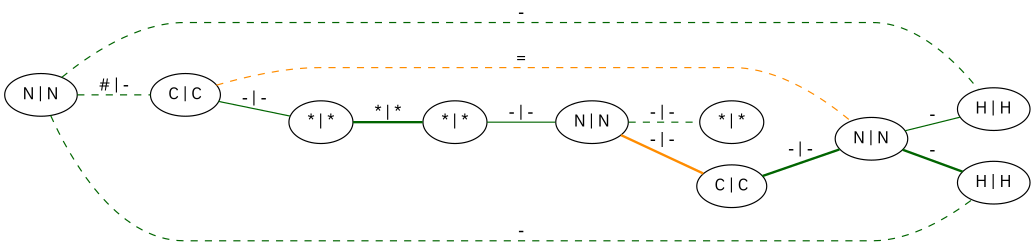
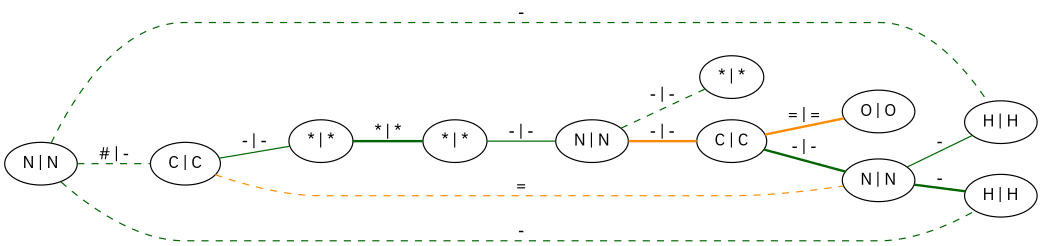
  graph {
    rankdir=LR
    fontname="IBM Plex Sans"
    node [fontname="IBM Plex Sans"]
    edge [color=darkgreen style=dashed fontname="IBM Plex Sans"]
    n1 [label="N | N"]
    n2 [label="C | C"]
    n3 [label="H | H"]
    n4 [label="H | H"]
    n5 [label="* | *"]
    n6 [label="N | N"]
    n7 [label="* | *"]
    n8 [label="N | N"]
    n9 [label="* | *"]
    n10 [label="C | C"]
+   n11 [label="O | O"]
    n1 -- n2 [label="# | -"]
    n1 -- n3 [label="-"]
    n1 -- n4 [label="-"]
    n2 -- n5 [label="- | -" style=solid]
    n2 -- n6 [label="=" color=darkorange]
    n5 -- n7 [label="* | *" style=bold]
    n6 -- n3 [label="-" style=solid]
    n6 -- n4 [label="-" style=bold]
    n7 -- n8 [label="- | -" style=solid]
    n8 -- n9 [label="- | -"]
    n8 -- n10 [label="- | -" color=darkorange style=bold]
    n10 -- n6 [label="- | -" style=bold]
+   n10 -- n11 [label="= | =" color=darkorange style=bold]
  }
